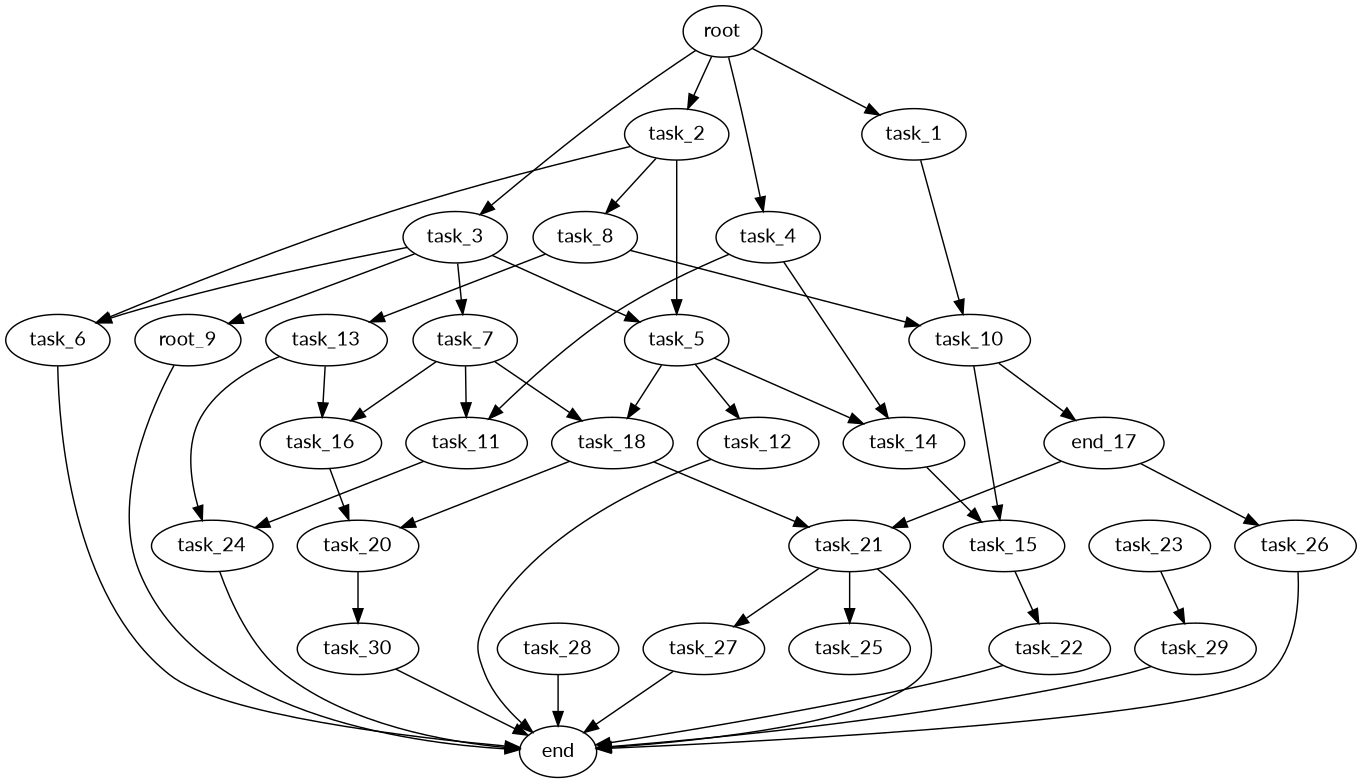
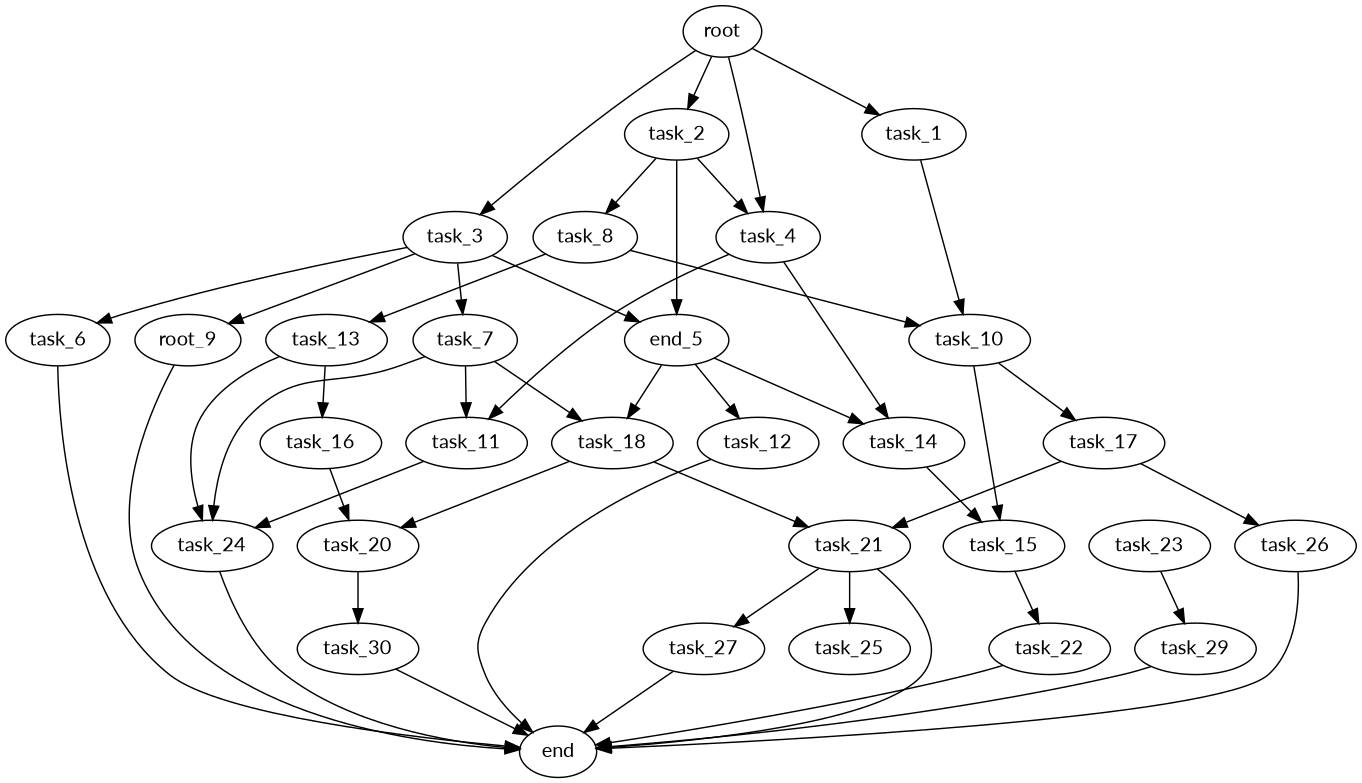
  digraph {
    fontname=Lato
    node [fontname=Lato]
    edge [fontname=Lato]
    root
    task_1
    task_2
    task_3
    task_4
    task_10
-   task_5
+   task_5 [label=end_5]
    task_6
    task_8
    task_7
    n11 [label=root_9]
    task_11
    task_14
    task_15
-   task_17 [label=end_17]
+   task_17
    task_12
    task_18
    end
    task_13
    task_16
    task_24
    task_21
    task_20
    task_22
    task_26
-   task_28
    task_25
    task_27
    task_30
    task_23
    task_29
    root -> task_1
    root -> task_2
    root -> task_3
    root -> task_4
    task_1 -> task_10
    task_2 -> task_5
-   task_2 -> task_6
+   task_2 -> task_4
    task_2 -> task_8
    task_3 -> task_5
    task_3 -> task_6
    task_3 -> task_7
    task_3 -> n11
    task_4 -> task_11
    task_4 -> task_14
    task_10 -> task_15
    task_10 -> task_17
    task_5 -> task_14
    task_5 -> task_12
    task_5 -> task_18
    task_6 -> end
    task_8 -> task_10
    task_8 -> task_13
    task_7 -> task_11
    task_7 -> task_18
-   task_7 -> task_16
+   task_7 -> task_24
    n11 -> end
    task_11 -> task_24
    task_14 -> task_15
    task_15 -> task_22
    task_17 -> task_21
    task_17 -> task_26
    task_12 -> end
    task_18 -> task_21
    task_18 -> task_20
    task_13 -> task_16
    task_13 -> task_24
    task_16 -> task_20
    task_24 -> end
    task_21 -> end
    task_21 -> task_25
    task_21 -> task_27
    task_20 -> task_30
    task_22 -> end
    task_26 -> end
-   task_28 -> end
    task_27 -> end
    task_30 -> end
    task_23 -> task_29
    task_29 -> end
  }
